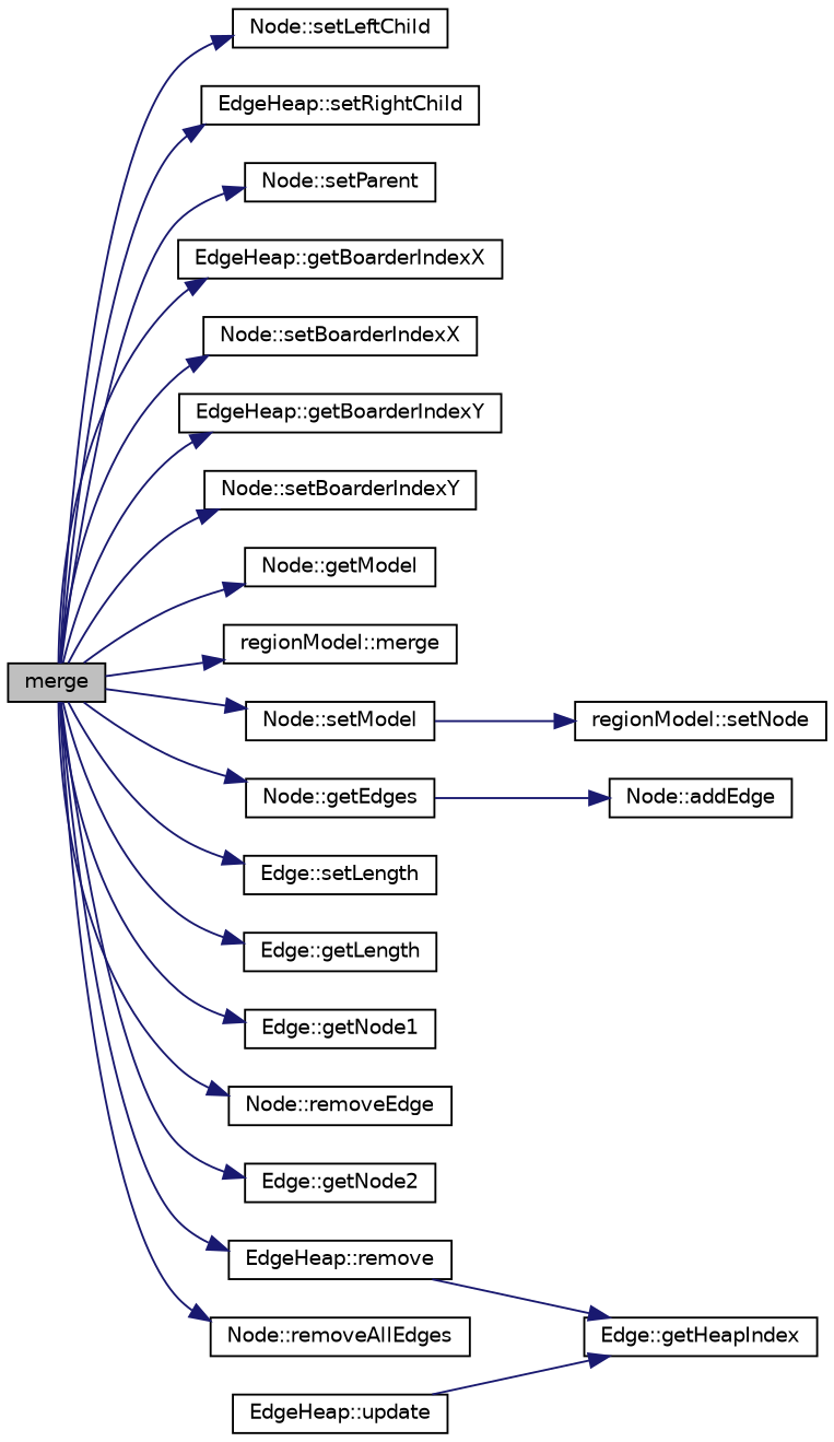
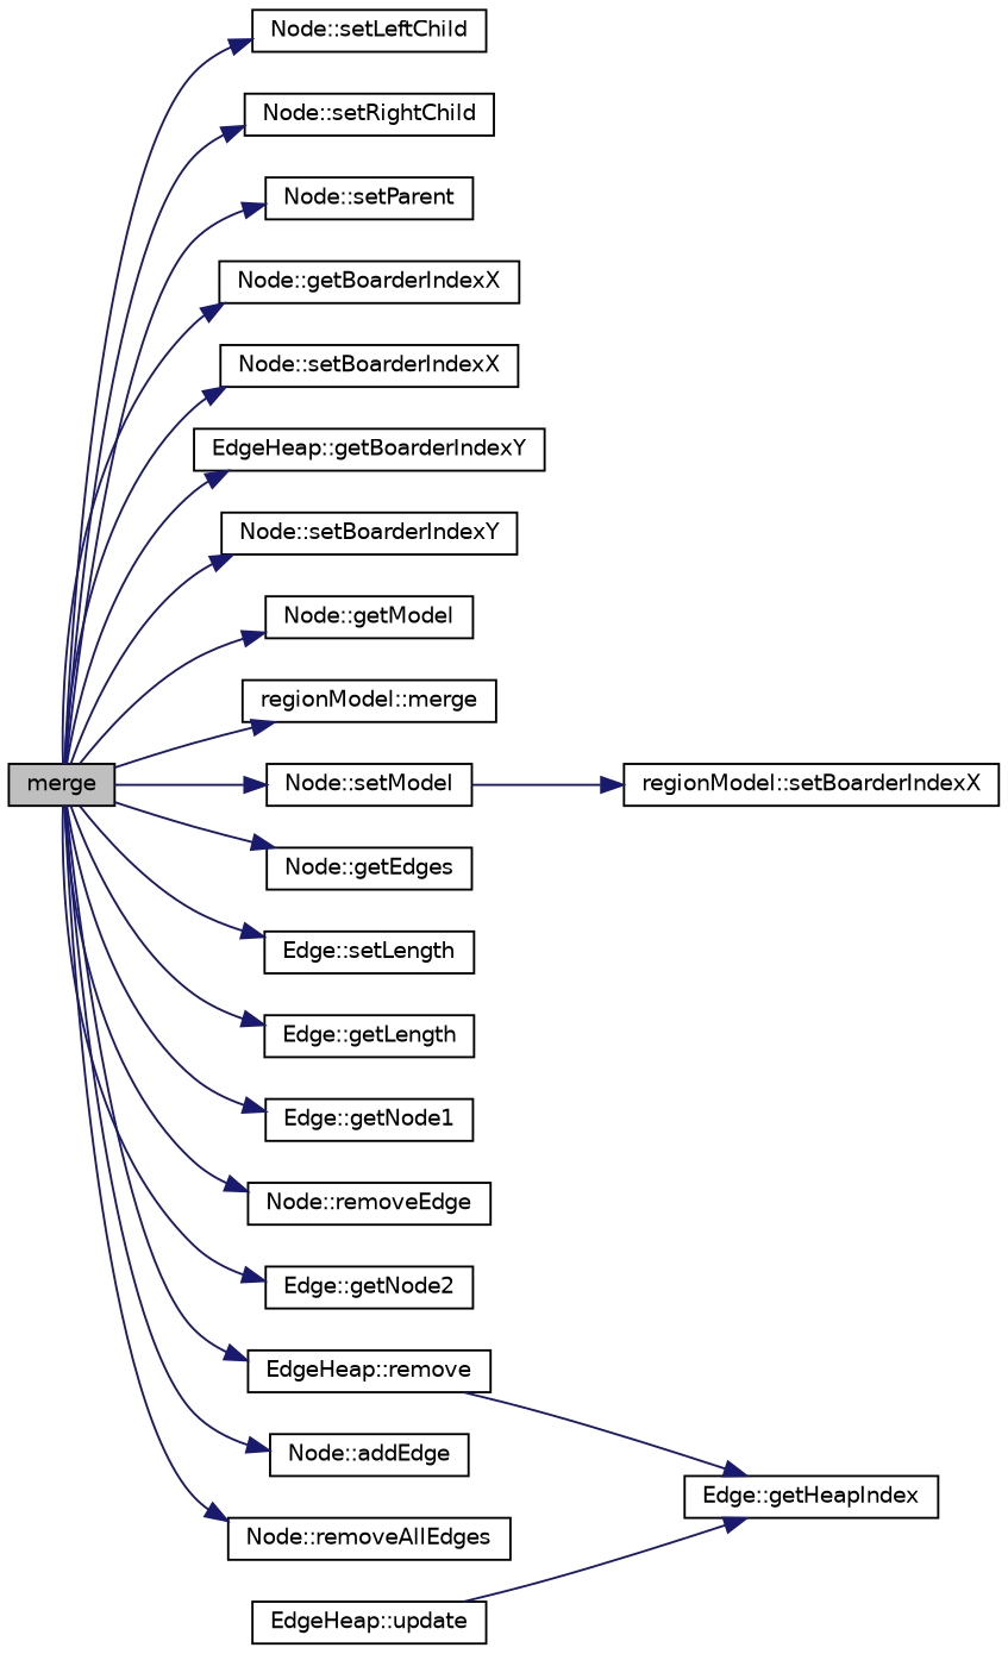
  digraph {
    rankdir=LR
    node [color=black fillcolor=white fontname=Helvetica fontsize=10 shape=record style=filled]
    edge [color=midnightblue fontname=Helvetica fontsize=10 labelfontname=Helvetica labelfontsize=10 style=solid]
    n1 [fillcolor=grey75 fontcolor=black height=0.2 label=merge width=0.4]
    n2 [height=0.2 label="Node::setLeftChild" width=0.4]
-   n3 [height=0.2 label="EdgeHeap::setRightChild" width=0.4]
+   n3 [height=0.2 label="Node::setRightChild" width=0.4]
    n4 [height=0.2 label="Node::setParent" width=0.4]
-   n5 [height=0.2 label="EdgeHeap::getBoarderIndexX" width=0.4]
+   n5 [height=0.2 label="Node::getBoarderIndexX" width=0.4]
    n6 [height=0.2 label="Node::setBoarderIndexX" width=0.4]
    n7 [height=0.2 label="EdgeHeap::getBoarderIndexY" width=0.4]
    n8 [height=0.2 label="Node::setBoarderIndexY" width=0.4]
    n9 [height=0.2 label="Node::getModel" width=0.4]
    n10 [height=0.2 label="regionModel::merge" width=0.4]
    n11 [height=0.2 label="Node::setModel" width=0.4]
    n12 [height=0.2 label="Node::getEdges" width=0.4]
    n13 [height=0.2 label="Edge::setLength" width=0.4]
    n14 [height=0.2 label="Edge::getLength" width=0.4]
    n15 [height=0.2 label="Edge::getNode1" width=0.4]
    n16 [height=0.2 label="Node::removeEdge" width=0.4]
    n17 [height=0.2 label="Edge::getNode2" width=0.4]
    n18 [height=0.2 label="EdgeHeap::remove" width=0.4]
    n19 [height=0.2 label="Node::addEdge" width=0.4]
    n20 [height=0.2 label="Node::removeAllEdges" width=0.4]
-   n21 [height=0.2 label="regionModel::setNode" width=0.4]
+   n21 [height=0.2 label="regionModel::setBoarderIndexX" width=0.4]
    n22 [height=0.2 label="EdgeHeap::update" width=0.4]
    n23 [height=0.2 label="Edge::getHeapIndex" width=0.4]
    n1 -> n2
    n1 -> n3
    n1 -> n4
    n1 -> n5
    n1 -> n6
    n1 -> n7
    n1 -> n8
    n1 -> n9
    n1 -> n10
    n1 -> n11
    n1 -> n12
    n1 -> n13
    n1 -> n14
    n1 -> n15
    n1 -> n16
    n1 -> n17
    n1 -> n18
-   n12 -> n19
+   n1 -> n19
    n1 -> n20
    n11 -> n21
    n18 -> n23
    n22 -> n23
  }
